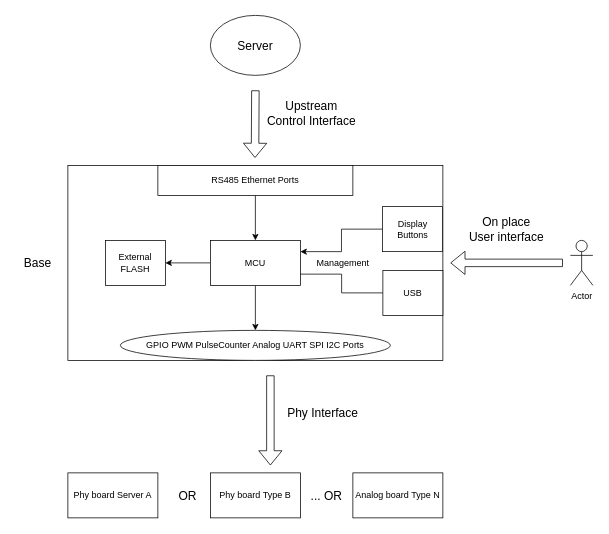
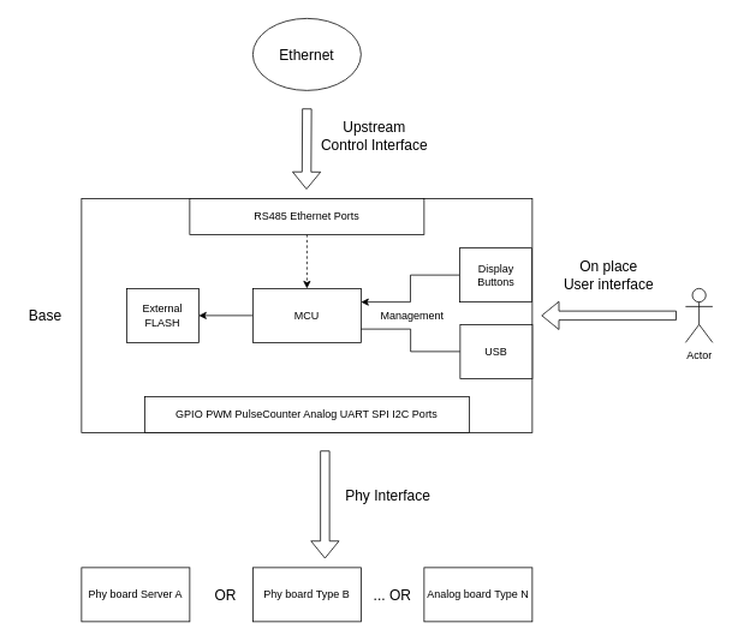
  <mxCell id="0" />
  <mxCell id="1" parent="0" />
  <mxCell id="2" value="" style="rounded=0;whiteSpace=wrap;html=1;" vertex="1" parent="1"><mxGeometry x="90" y="220" width="500" height="260" as="geometry" /></mxCell>
- <mxCell id="3" style="edgeStyle=orthogonalEdgeStyle;rounded=0;orthogonalLoop=1;jettySize=auto;html=1;entryX=0.5;entryY=0;entryDx=0;entryDy=0;" edge="1" parent="1" source="4" target="7"><mxGeometry relative="1" as="geometry" /></mxCell>
+ <mxCell id="3" style="edgeStyle=orthogonalEdgeStyle;rounded=0;orthogonalLoop=1;jettySize=auto;html=1;entryX=0.5;entryY=0;entryDx=0;entryDy=0;dashed=1;" edge="1" parent="1" source="4" target="7"><mxGeometry relative="1" as="geometry" /></mxCell>
  <mxCell id="4" value="RS485 Ethernet Ports" style="rounded=0;whiteSpace=wrap;html=1;" vertex="1" parent="1"><mxGeometry x="210" y="220" width="260" height="40" as="geometry" /></mxCell>
- <mxCell id="5" style="edgeStyle=orthogonalEdgeStyle;rounded=0;orthogonalLoop=1;jettySize=auto;html=1;entryX=0.5;entryY=0;entryDx=0;entryDy=0;" edge="1" parent="1" source="7" target="8"><mxGeometry relative="1" as="geometry" /></mxCell>
  <mxCell id="6" style="edgeStyle=orthogonalEdgeStyle;rounded=0;orthogonalLoop=1;jettySize=auto;html=1;exitX=0;exitY=0.5;exitDx=0;exitDy=0;entryX=1;entryY=0.5;entryDx=0;entryDy=0;" edge="1" parent="1" source="7" target="17"><mxGeometry relative="1" as="geometry" /></mxCell>
  <mxCell id="7" value="MCU" style="rounded=0;whiteSpace=wrap;html=1;" vertex="1" parent="1"><mxGeometry x="280" y="320" width="120" height="60" as="geometry" /></mxCell>
- <mxCell id="8" value="GPIO PWM PulseCounter Analog UART SPI I2C Ports" style="ellipse;whiteSpace=wrap;html=1;" vertex="1" parent="1"><mxGeometry x="160" y="440" width="360" height="40" as="geometry" /></mxCell>
+ <mxCell id="8" value="GPIO PWM PulseCounter Analog UART SPI I2C Ports" style="rounded=0;whiteSpace=wrap;html=1;" vertex="1" parent="1"><mxGeometry x="160" y="440" width="360" height="40" as="geometry" /></mxCell>
  <mxCell id="9" style="edgeStyle=orthogonalEdgeStyle;rounded=0;orthogonalLoop=1;jettySize=auto;html=1;entryX=1;entryY=0.25;entryDx=0;entryDy=0;" edge="1" parent="1" source="10" target="7"><mxGeometry relative="1" as="geometry" /></mxCell>
  <mxCell id="10" value="Display Buttons" style="rounded=0;whiteSpace=wrap;html=1;" vertex="1" parent="1"><mxGeometry x="509.5" y="275" width="80" height="60" as="geometry" /></mxCell>
  <mxCell id="11" value="Phy board Server A" style="rounded=0;whiteSpace=wrap;html=1;" vertex="1" parent="1"><mxGeometry x="90" y="630" width="120" height="60" as="geometry" /></mxCell>
- <mxCell id="12" value="Server" style="ellipse;whiteSpace=wrap;html=1;fontSize=16;" vertex="1" parent="1"><mxGeometry x="280" y="20" width="120" height="80" as="geometry" /></mxCell>
+ <mxCell id="12" value="Ethernet" style="ellipse;whiteSpace=wrap;html=1;fontSize=16;" vertex="1" parent="1"><mxGeometry x="280" y="20" width="120" height="80" as="geometry" /></mxCell>
  <mxCell id="13" value="Phy board Type B" style="rounded=0;whiteSpace=wrap;html=1;" vertex="1" parent="1"><mxGeometry x="280" y="630" width="120" height="60" as="geometry" /></mxCell>
  <mxCell id="14" value="" style="shape=flexArrow;endArrow=classic;html=1;rounded=0;" edge="1" parent="1"><mxGeometry width="50" height="50" relative="1" as="geometry"><mxPoint x="340" y="120" as="sourcePoint" /><mxPoint x="339.5" y="210" as="targetPoint" /></mxGeometry></mxCell>
  <mxCell id="15" value="Upstream&lt;div&gt;Control Interface&lt;/div&gt;" style="text;html=1;align=center;verticalAlign=middle;whiteSpace=wrap;rounded=0;fontSize=16;" vertex="1" parent="1"><mxGeometry x="340" y="130" width="150" height="40" as="geometry" /></mxCell>
  <mxCell id="16" value="Base" style="text;html=1;align=center;verticalAlign=middle;whiteSpace=wrap;rounded=0;fontSize=16;" vertex="1" parent="1"><mxGeometry x="20" y="335" width="60" height="30" as="geometry" /></mxCell>
  <mxCell id="17" value="External&lt;div&gt;FLASH&lt;/div&gt;" style="rounded=0;whiteSpace=wrap;html=1;" vertex="1" parent="1"><mxGeometry x="140" y="320" width="80" height="60" as="geometry" /></mxCell>
  <mxCell id="18" style="edgeStyle=orthogonalEdgeStyle;rounded=0;orthogonalLoop=1;jettySize=auto;html=1;exitX=0;exitY=0.5;exitDx=0;exitDy=0;entryX=1;entryY=0.75;entryDx=0;entryDy=0;endArrow=none;" edge="1" parent="1" source="19" target="7"><mxGeometry relative="1" as="geometry" /></mxCell>
  <mxCell id="19" value="USB" style="rounded=0;whiteSpace=wrap;html=1;" vertex="1" parent="1"><mxGeometry x="510" y="360" width="80" height="60" as="geometry" /></mxCell>
  <mxCell id="20" value="Management" style="text;html=1;align=center;verticalAlign=middle;whiteSpace=wrap;rounded=0;" vertex="1" parent="1"><mxGeometry x="417" y="335" width="80" height="30" as="geometry" /></mxCell>
  <mxCell id="21" value="Analog board Type N" style="rounded=0;whiteSpace=wrap;html=1;" vertex="1" parent="1"><mxGeometry x="470" y="630" width="120" height="60" as="geometry" /></mxCell>
  <mxCell id="22" value="OR" style="text;html=1;align=center;verticalAlign=middle;whiteSpace=wrap;rounded=0;fontSize=16;" vertex="1" parent="1"><mxGeometry x="220" y="645" width="60" height="30" as="geometry" /></mxCell>
  <mxCell id="23" value="... OR" style="text;html=1;align=center;verticalAlign=middle;whiteSpace=wrap;rounded=0;fontSize=16;" vertex="1" parent="1"><mxGeometry x="405" y="645" width="60" height="30" as="geometry" /></mxCell>
  <mxCell id="24" value="" style="shape=flexArrow;endArrow=classic;html=1;rounded=0;" edge="1" parent="1"><mxGeometry width="50" height="50" relative="1" as="geometry"><mxPoint x="360" y="500" as="sourcePoint" /><mxPoint x="360" y="620" as="targetPoint" /></mxGeometry></mxCell>
  <mxCell id="25" value="Phy Interface" style="text;html=1;align=center;verticalAlign=middle;whiteSpace=wrap;rounded=0;fontSize=16;" vertex="1" parent="1"><mxGeometry x="370" y="530" width="120" height="40" as="geometry" /></mxCell>
  <mxCell id="26" value="Actor" style="shape=umlActor;verticalLabelPosition=bottom;verticalAlign=top;html=1;outlineConnect=0;" vertex="1" parent="1"><mxGeometry x="760" y="320" width="30" height="60" as="geometry" /></mxCell>
  <mxCell id="27" value="" style="shape=flexArrow;endArrow=classic;html=1;rounded=0;" edge="1" parent="1"><mxGeometry width="50" height="50" relative="1" as="geometry"><mxPoint x="750" y="350" as="sourcePoint" /><mxPoint x="600" y="350" as="targetPoint" /></mxGeometry></mxCell>
  <mxCell id="28" value="On place&lt;br&gt;User interface" style="text;html=1;align=center;verticalAlign=middle;whiteSpace=wrap;rounded=0;fontSize=16;" vertex="1" parent="1"><mxGeometry x="600" y="285" width="150" height="40" as="geometry" /></mxCell>
